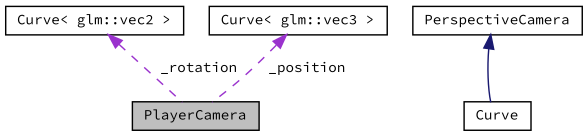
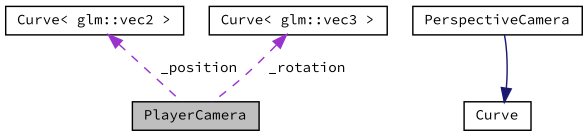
  digraph {
    fontname="Source Code Pro"
    node [color=black fillcolor=white fontname="Source Code Pro" fontsize=10 shape=record style=filled]
    edge [color=darkorchid3 dir=back fontname="Source Code Pro" fontsize=10 labelfontname=Helvetica labelfontsize=10 style=dashed]
    n1 [fillcolor=grey75 fontcolor=black height=0.2 label=PlayerCamera width=0.4]
    n2 [height=0.2 label=PerspectiveCamera width=0.4]
    n3 [height=0.2 label=Curve width=0.4]
    n4 [height=0.2 label="Curve\< glm::vec2 \>" width=0.4]
    n5 [height=0.2 label="Curve\< glm::vec3 \>" width=0.4]
-   n2 -> n3 [color=midnightblue style=solid]
-   n4 -> n1 [label=" _rotation"]
-   n5 -> n1 [label=" _position"]
+   n3 -> n2 [color=midnightblue style=solid]
+   n4 -> n1 [label=" _position"]
+   n5 -> n1 [label=" _rotation"]
  }
